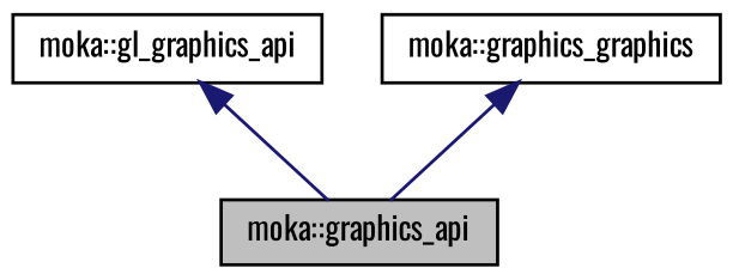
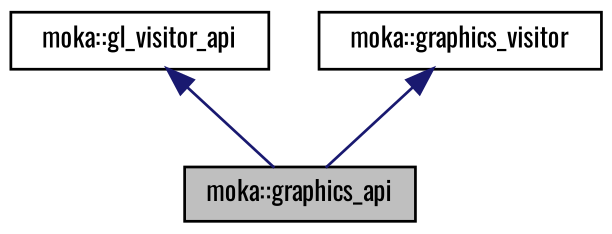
  digraph {
    fontname=Oswald
    node [color=black fillcolor=white fontname=Oswald fontsize=10 shape=record style=filled]
    edge [color=midnightblue dir=back fontname=Oswald fontsize=10 labelfontname=Helvetica labelfontsize=10 style=solid]
    n1 [fillcolor=grey75 fontcolor=black height=0.2 label="moka::graphics_api" width=0.4]
-   n2 [height=0.2 label="moka::gl_graphics_api" width=0.4]
-   n3 [height=0.2 label="moka::graphics_graphics" width=0.4]
+   n2 [height=0.2 label="moka::gl_visitor_api" width=0.4]
+   n3 [height=0.2 label="moka::graphics_visitor" width=0.4]
    n2 -> n1
    n3 -> n1
  }
